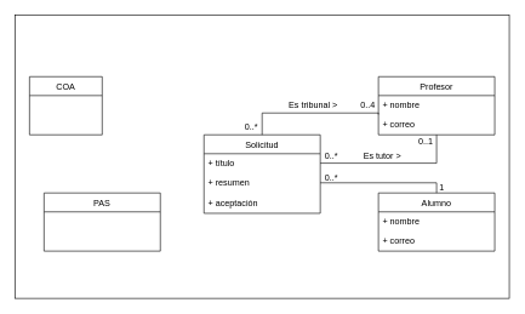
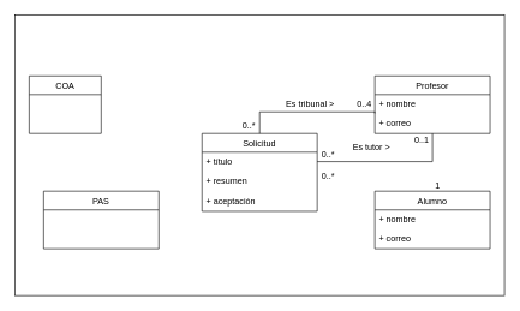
  <mxCell id="0" />
  <mxCell id="1" parent="0" />
  <mxCell id="2" value="" style="html=1;" vertex="1" parent="1"><mxGeometry x="20" y="20" width="680" height="390" as="geometry" /></mxCell>
  <mxCell id="3" value="Solicitud" style="swimlane;fontStyle=0;childLayout=stackLayout;horizontal=1;startSize=26;fillColor=none;horizontalStack=0;resizeParent=1;resizeParentMax=0;resizeLast=0;collapsible=1;marginBottom=0;" vertex="1" parent="1"><mxGeometry x="280" y="185" width="160" height="108" as="geometry" /></mxCell>
  <mxCell id="4" value="+ título" style="text;strokeColor=none;fillColor=none;align=left;verticalAlign=top;spacingLeft=4;spacingRight=4;overflow=hidden;rotatable=0;points=[[0,0.5],[1,0.5]];portConstraint=eastwest;" vertex="1" parent="3"><mxGeometry y="26" width="160" height="26" as="geometry" /></mxCell>
  <mxCell id="5" value="+ resumen" style="text;strokeColor=none;fillColor=none;align=left;verticalAlign=top;spacingLeft=4;spacingRight=4;overflow=hidden;rotatable=0;points=[[0,0.5],[1,0.5]];portConstraint=eastwest;" vertex="1" parent="3"><mxGeometry y="52" width="160" height="28" as="geometry" /></mxCell>
  <mxCell id="6" value="+ aceptación" style="text;strokeColor=none;fillColor=none;align=left;verticalAlign=top;spacingLeft=4;spacingRight=4;overflow=hidden;rotatable=0;points=[[0,0.5],[1,0.5]];portConstraint=eastwest;" vertex="1" parent="3"><mxGeometry y="80" width="160" height="28" as="geometry" /></mxCell>
- <mxCell id="7" style="edgeStyle=orthogonalEdgeStyle;rounded=0;orthogonalLoop=1;jettySize=auto;html=1;entryX=1;entryY=0.5;entryDx=0;entryDy=0;endArrow=none;endFill=0;exitX=0.5;exitY=0;exitDx=0;exitDy=0;" edge="1" parent="1" source="8" target="5"><mxGeometry relative="1" as="geometry"><Array as="points"><mxPoint x="600" y="251" /></Array></mxGeometry></mxCell>
  <mxCell id="8" value="Alumno" style="swimlane;fontStyle=0;childLayout=stackLayout;horizontal=1;startSize=26;fillColor=none;horizontalStack=0;resizeParent=1;resizeParentMax=0;resizeLast=0;collapsible=1;marginBottom=0;" vertex="1" parent="1"><mxGeometry x="520" y="265" width="160" height="80" as="geometry" /></mxCell>
  <mxCell id="9" value="+ nombre" style="text;strokeColor=none;fillColor=none;align=left;verticalAlign=top;spacingLeft=4;spacingRight=4;overflow=hidden;rotatable=0;points=[[0,0.5],[1,0.5]];portConstraint=eastwest;" vertex="1" parent="8"><mxGeometry y="26" width="160" height="26" as="geometry" /></mxCell>
  <mxCell id="10" value="+ correo" style="text;strokeColor=none;fillColor=none;align=left;verticalAlign=top;spacingLeft=4;spacingRight=4;overflow=hidden;rotatable=0;points=[[0,0.5],[1,0.5]];portConstraint=eastwest;" vertex="1" parent="8"><mxGeometry y="52" width="160" height="28" as="geometry" /></mxCell>
  <mxCell id="11" value="Profesor" style="swimlane;fontStyle=0;childLayout=stackLayout;horizontal=1;startSize=26;fillColor=none;horizontalStack=0;resizeParent=1;resizeParentMax=0;resizeLast=0;collapsible=1;marginBottom=0;" vertex="1" parent="1"><mxGeometry x="520" y="105" width="160" height="80" as="geometry" /></mxCell>
  <mxCell id="12" value="+ nombre" style="text;strokeColor=none;fillColor=none;align=left;verticalAlign=top;spacingLeft=4;spacingRight=4;overflow=hidden;rotatable=0;points=[[0,0.5],[1,0.5]];portConstraint=eastwest;" vertex="1" parent="11"><mxGeometry y="26" width="160" height="26" as="geometry" /></mxCell>
  <mxCell id="13" value="+ correo" style="text;strokeColor=none;fillColor=none;align=left;verticalAlign=top;spacingLeft=4;spacingRight=4;overflow=hidden;rotatable=0;points=[[0,0.5],[1,0.5]];portConstraint=eastwest;" vertex="1" parent="11"><mxGeometry y="52" width="160" height="28" as="geometry" /></mxCell>
  <mxCell id="14" value="COA" style="swimlane;fontStyle=0;childLayout=stackLayout;horizontal=1;startSize=26;fillColor=none;horizontalStack=0;resizeParent=1;resizeParentMax=0;resizeLast=0;collapsible=1;marginBottom=0;" vertex="1" parent="1"><mxGeometry x="40" y="105" width="100" height="80" as="geometry" /></mxCell>
  <mxCell id="15" value="PAS" style="swimlane;fontStyle=0;childLayout=stackLayout;horizontal=1;startSize=26;fillColor=none;horizontalStack=0;resizeParent=1;resizeParentMax=0;resizeLast=0;collapsible=1;marginBottom=0;" vertex="1" parent="1"><mxGeometry x="60" y="265" width="160" height="80" as="geometry" /></mxCell>
  <mxCell id="16" style="rounded=0;orthogonalLoop=1;jettySize=auto;html=1;entryX=0.5;entryY=0;entryDx=0;entryDy=0;endArrow=none;endFill=0;edgeStyle=orthogonalEdgeStyle;" edge="1" parent="1" source="13" target="3"><mxGeometry relative="1" as="geometry"><Array as="points"><mxPoint x="520" y="155" /><mxPoint x="360" y="155" /></Array></mxGeometry></mxCell>
  <mxCell id="17" style="edgeStyle=orthogonalEdgeStyle;rounded=0;orthogonalLoop=1;jettySize=auto;html=1;entryX=1;entryY=0.5;entryDx=0;entryDy=0;endArrow=none;endFill=0;" edge="1" parent="1" source="13" target="4"><mxGeometry relative="1" as="geometry"><Array as="points"><mxPoint x="600" y="224" /></Array></mxGeometry></mxCell>
  <mxCell id="18" value="1" style="text;html=1;align=center;verticalAlign=middle;resizable=0;points=[];autosize=1;" vertex="1" parent="1"><mxGeometry x="597" y="248" width="20" height="20" as="geometry" /></mxCell>
  <mxCell id="19" value="0..*" style="text;html=1;align=center;verticalAlign=middle;resizable=0;points=[];autosize=1;" vertex="1" parent="1"><mxGeometry x="440" y="234" width="30" height="20" as="geometry" /></mxCell>
  <mxCell id="20" value="0..*" style="text;html=1;align=center;verticalAlign=middle;resizable=0;points=[];autosize=1;" vertex="1" parent="1"><mxGeometry x="330" y="165" width="30" height="20" as="geometry" /></mxCell>
  <mxCell id="21" value="0..*" style="text;html=1;align=center;verticalAlign=middle;resizable=0;points=[];autosize=1;" vertex="1" parent="1"><mxGeometry x="440" y="205" width="30" height="20" as="geometry" /></mxCell>
  <mxCell id="22" value="0..4" style="text;html=1;align=center;verticalAlign=middle;resizable=0;points=[];autosize=1;" vertex="1" parent="1"><mxGeometry x="485" y="135" width="40" height="20" as="geometry" /></mxCell>
  <mxCell id="23" value="0..1" style="text;html=1;align=center;verticalAlign=middle;resizable=0;points=[];autosize=1;" vertex="1" parent="1"><mxGeometry x="565" y="185" width="40" height="20" as="geometry" /></mxCell>
  <mxCell id="24" value="Es tribunal &amp;gt;" style="text;html=1;align=center;verticalAlign=middle;resizable=0;points=[];autosize=1;" vertex="1" parent="1"><mxGeometry x="390" y="135" width="80" height="20" as="geometry" /></mxCell>
- <mxCell id="25" value="Es tutor &amp;gt;" style="text;html=1;align=center;verticalAlign=middle;resizable=0;points=[];autosize=1;" vertex="1" parent="1"><mxGeometry x="490" y="205" width="70" height="20" as="geometry" /></mxCell>
+ <mxCell id="25" value="Es tutor &amp;gt;" style="text;html=1;align=center;verticalAlign=middle;resizable=0;points=[];autosize=1;" vertex="1" parent="1"><mxGeometry x="480" y="195" width="70" height="20" as="geometry" /></mxCell>
